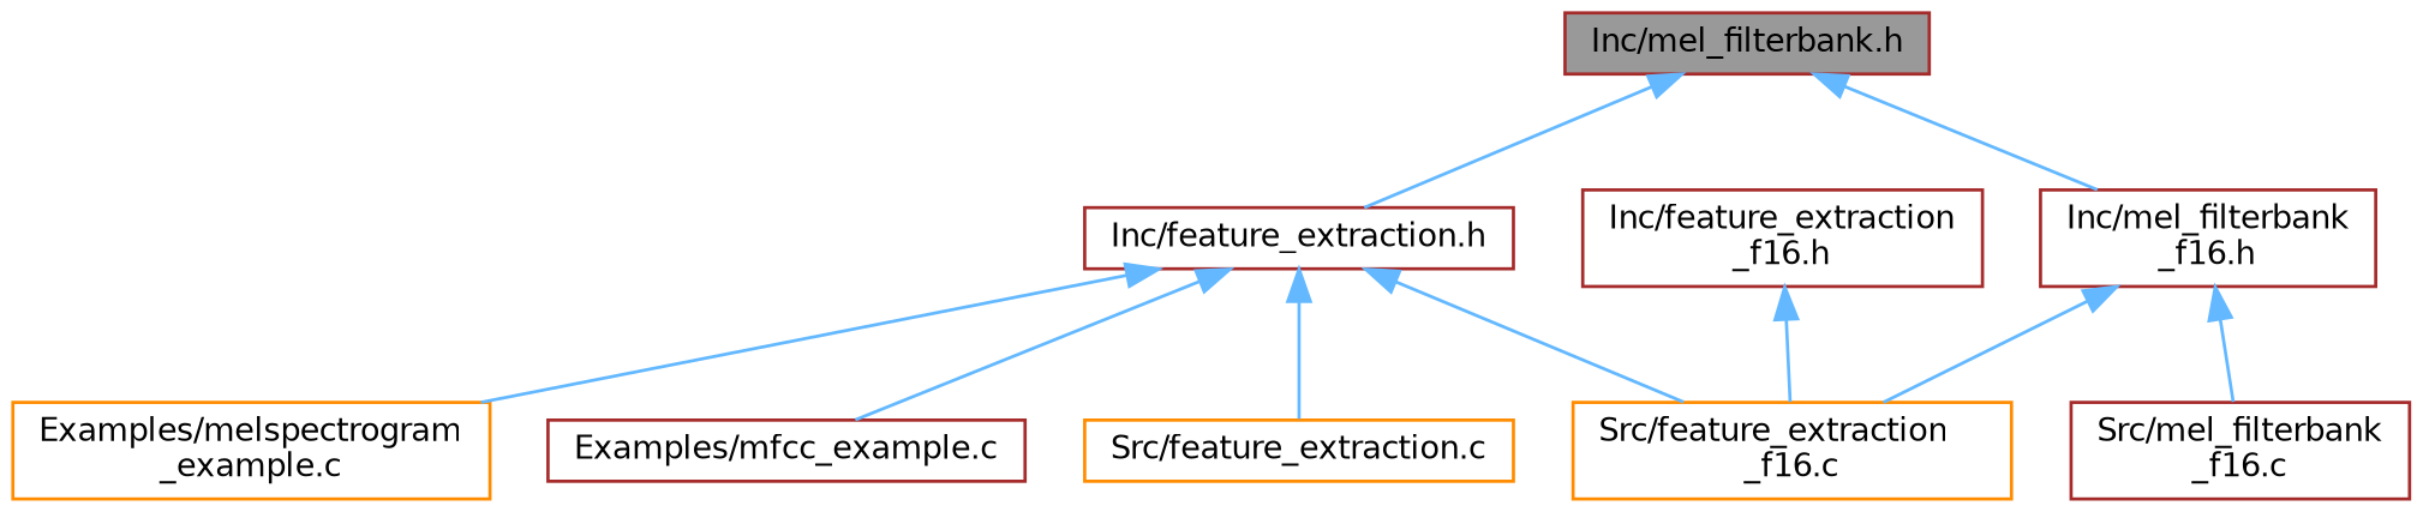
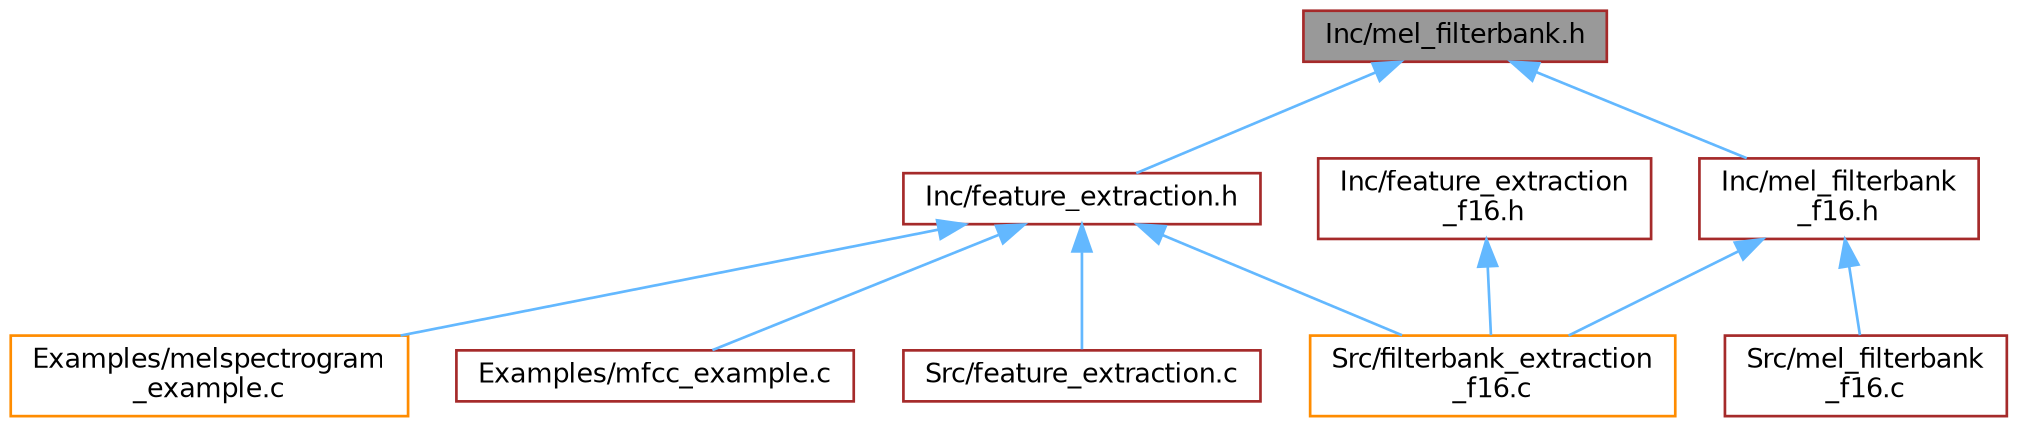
  digraph {
    node [color=brown fillcolor=white fontname=Helvetica fontsize=10 shape=box style=filled]
    edge [color=steelblue1 dir=back fontname=Helvetica fontsize=10 labelfontname=Helvetica labelfontsize=10 style=solid]
    n1 [fillcolor=grey60 fontcolor=black height=0.2 label="Inc/mel_filterbank.h" width=0.4]
    n2 [height=0.2 label="Inc/feature_extraction.h" width=0.4]
    n3 [height=0.2 label="Inc/mel_filterbank\l_f16.h" width=0.4]
    n4 [color=darkorange height=0.2 label="Examples/melspectrogram\l_example.c" width=0.4]
    n5 [height=0.2 label="Examples/mfcc_example.c" width=0.4]
-   n6 [color=darkorange height=0.2 label="Src/feature_extraction.c" width=0.4]
-   n7 [color=darkorange height=0.2 label="Src/feature_extraction\l_f16.c" width=0.4]
+   n6 [height=0.2 label="Src/feature_extraction.c" width=0.4]
+   n7 [color=darkorange height=0.2 label="Src/filterbank_extraction\l_f16.c" width=0.4]
    n8 [height=0.2 label="Src/mel_filterbank\l_f16.c" width=0.4]
    n9 [height=0.2 label="Inc/feature_extraction\l_f16.h" width=0.4]
    n1 -> n2
    n1 -> n3
    n2 -> n4
    n2 -> n5
    n2 -> n6
    n2 -> n7
    n3 -> n7
    n3 -> n8
    n9 -> n7
  }
